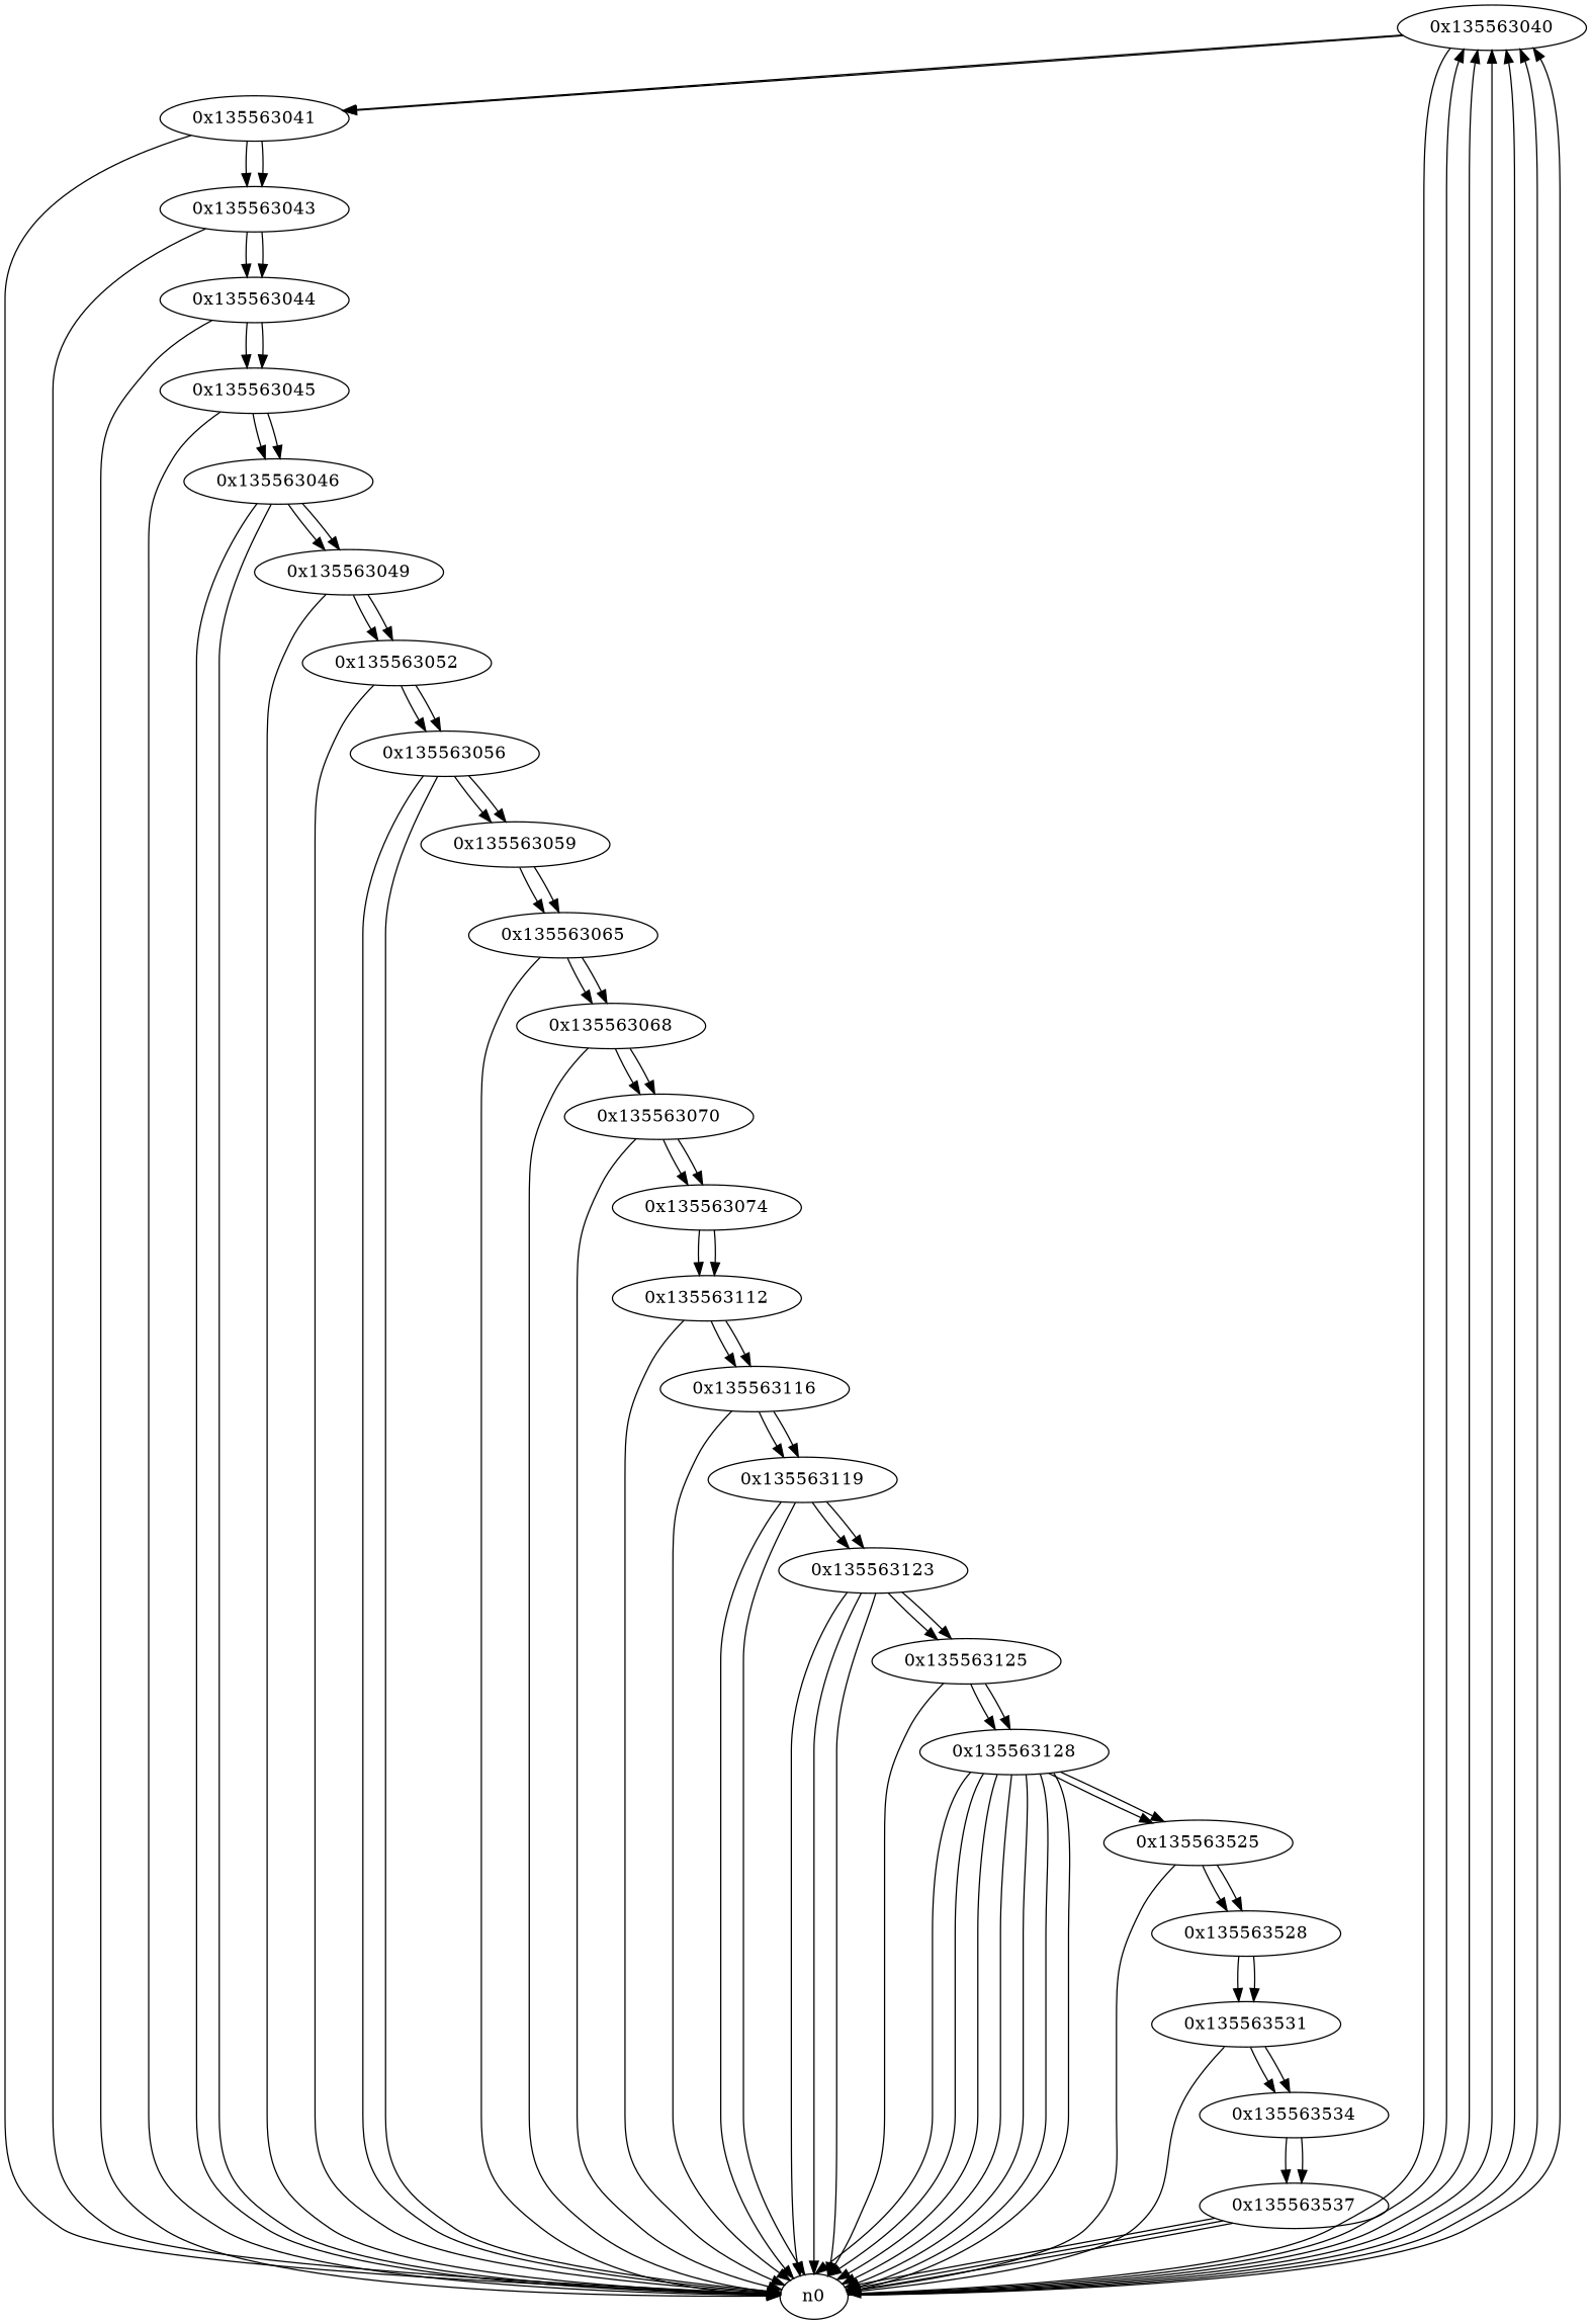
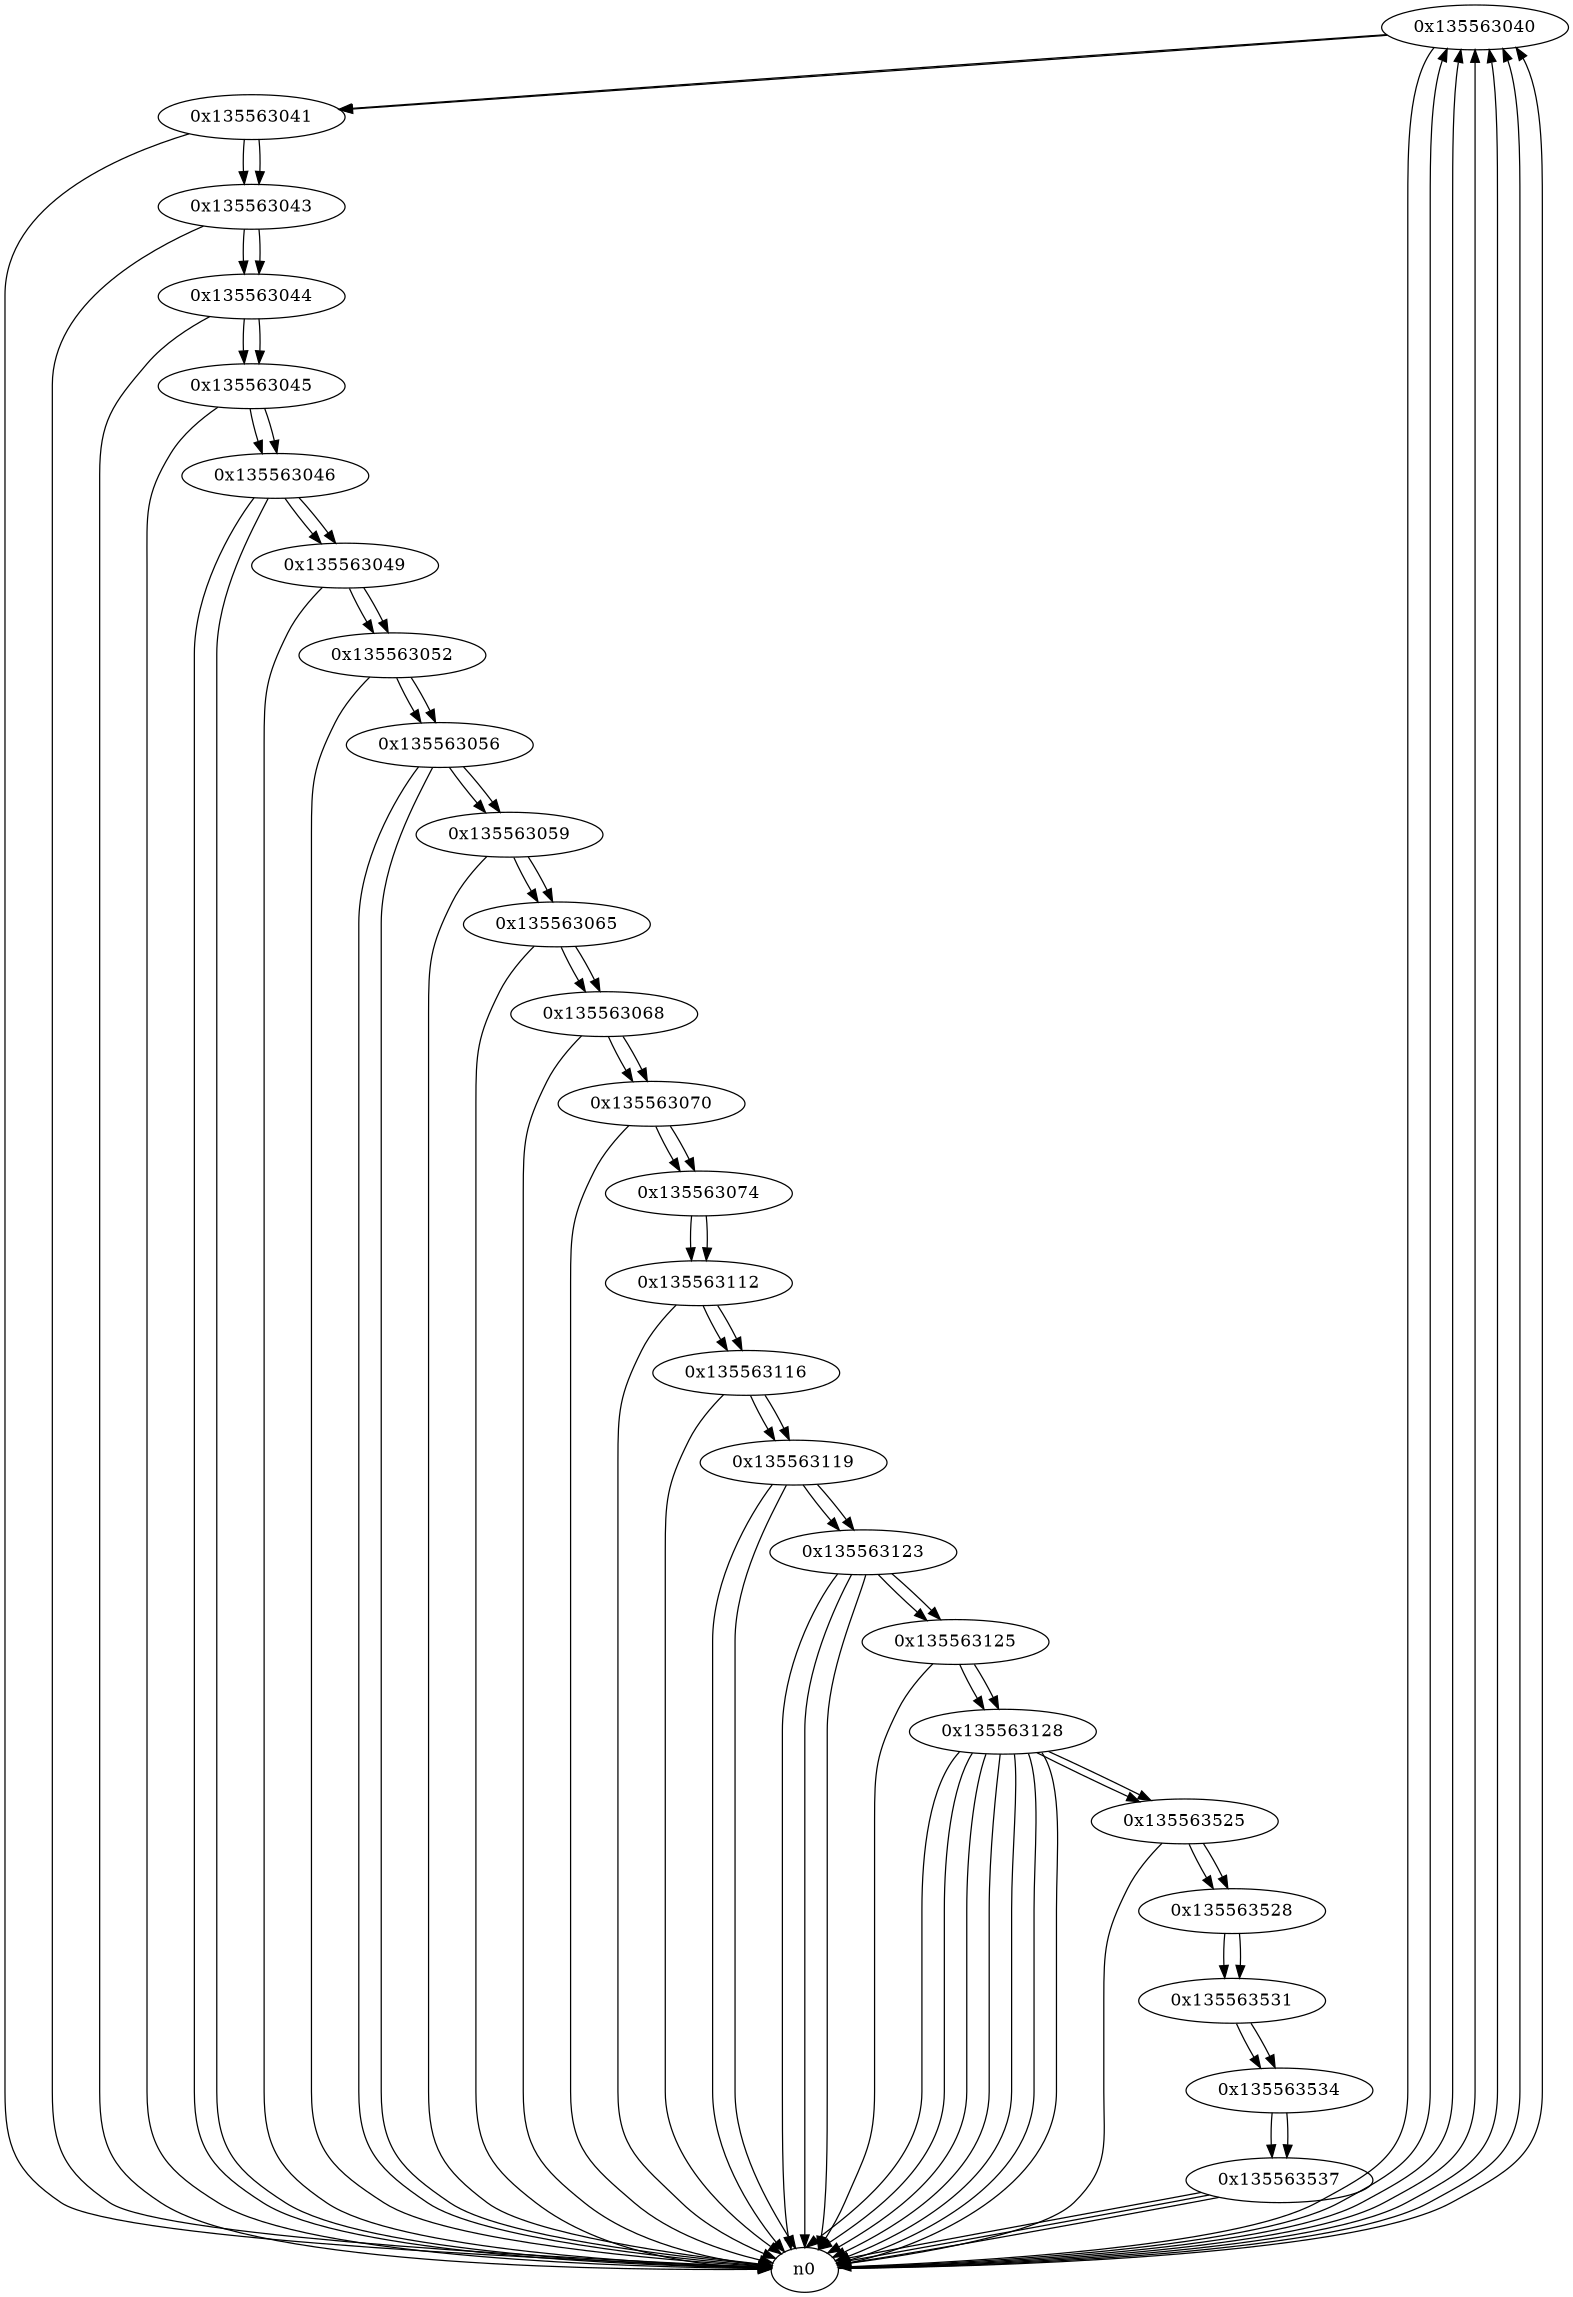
  digraph {
    n1 [label="0x135563040"]
    n2 [label="0x135563041"]
    n0
    n3 [label="0x135563043"]
    n4 [label="0x135563044"]
    n5 [label="0x135563045"]
    n6 [label="0x135563046"]
    n7 [label="0x135563049"]
    n8 [label="0x135563052"]
    n9 [label="0x135563056"]
    n10 [label="0x135563059"]
    n11 [label="0x135563065"]
    n12 [label="0x135563068"]
    n13 [label="0x135563070"]
    n14 [label="0x135563074"]
    n15 [label="0x135563112"]
    n16 [label="0x135563116"]
    n17 [label="0x135563119"]
    n18 [label="0x135563123"]
    n19 [label="0x135563125"]
    n20 [label="0x135563128"]
    n21 [label="0x135563525"]
    n22 [label="0x135563528"]
    n23 [label="0x135563531"]
    n24 [label="0x135563534"]
    n25 [label="0x135563537"]
    n1 -> n2
    n1 -> n2
    n1 -> n0
    n2 -> n0
    n2 -> n3
    n2 -> n3
    n0 -> n1
    n0 -> n1
    n0 -> n1
    n0 -> n1
    n0 -> n1
    n0 -> n1
    n3 -> n0
    n3 -> n4
    n3 -> n4
    n4 -> n0
    n4 -> n5
    n4 -> n5
    n5 -> n0
    n5 -> n6
    n5 -> n6
    n6 -> n0
    n6 -> n0
    n6 -> n7
    n6 -> n7
    n7 -> n0
    n7 -> n8
    n7 -> n8
    n8 -> n0
    n8 -> n9
    n8 -> n9
    n9 -> n0
    n9 -> n0
    n9 -> n10
    n9 -> n10
-   n23 -> n0
+   n10 -> n0
    n10 -> n11
    n10 -> n11
    n11 -> n0
    n11 -> n12
    n11 -> n12
    n12 -> n0
    n12 -> n13
    n12 -> n13
    n13 -> n0
    n13 -> n14
    n13 -> n14
    n14 -> n15
    n14 -> n15
    n15 -> n0
    n15 -> n16
    n15 -> n16
    n16 -> n0
    n16 -> n17
    n16 -> n17
    n17 -> n0
    n17 -> n0
    n17 -> n18
    n17 -> n18
    n18 -> n0
    n18 -> n0
    n18 -> n0
    n18 -> n19
    n18 -> n19
    n19 -> n0
    n19 -> n20
    n19 -> n20
    n20 -> n0
    n20 -> n0
    n20 -> n0
    n20 -> n0
    n20 -> n0
    n20 -> n0
    n20 -> n0
    n20 -> n21
    n20 -> n21
    n21 -> n0
    n21 -> n22
    n21 -> n22
    n22 -> n23
    n22 -> n23
    n23 -> n24
    n23 -> n24
    n24 -> n25
    n24 -> n25
    n25 -> n0
    n25 -> n0
    n25 -> n0
  }
